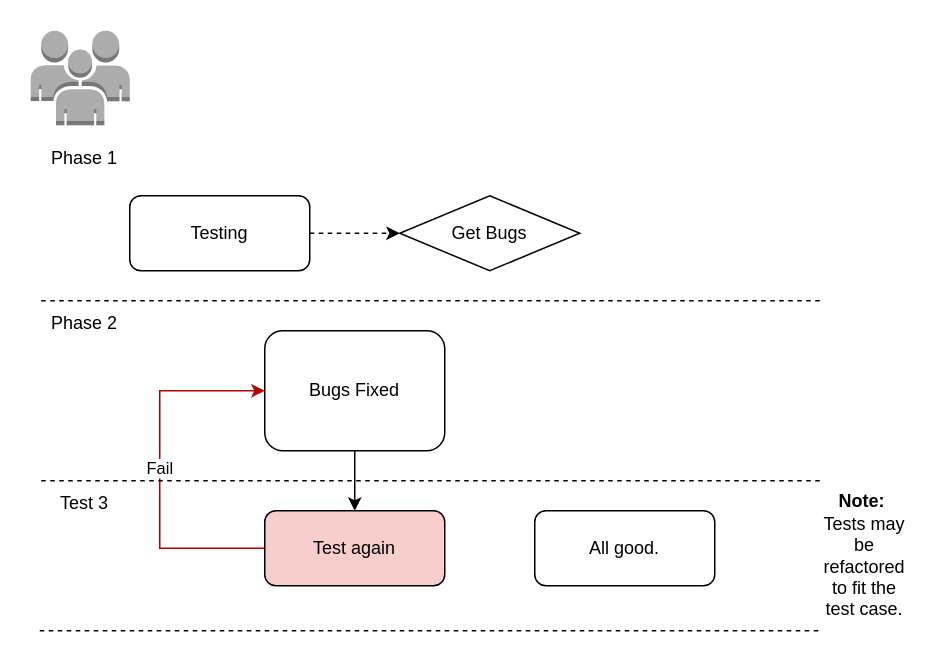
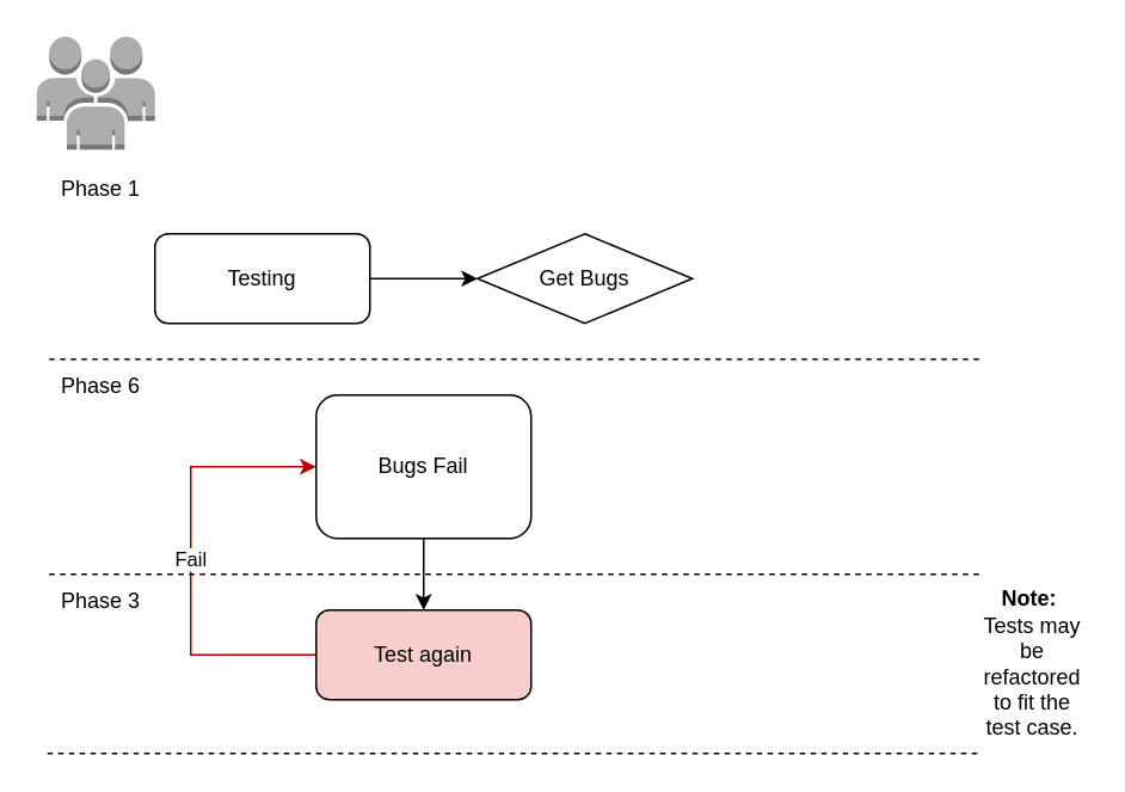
  <mxCell id="0" />
  <mxCell id="1" parent="0" />
- <mxCell id="2" style="edgeStyle=orthogonalEdgeStyle;rounded=0;orthogonalLoop=1;jettySize=auto;html=1;entryX=0;entryY=0.5;entryDx=0;entryDy=0;dashed=1;" edge="1" parent="1" source="3" target="4"><mxGeometry relative="1" as="geometry" /></mxCell>
+ <mxCell id="2" style="edgeStyle=orthogonalEdgeStyle;rounded=0;orthogonalLoop=1;jettySize=auto;html=1;entryX=0;entryY=0.5;entryDx=0;entryDy=0;" edge="1" parent="1" source="3" target="4"><mxGeometry relative="1" as="geometry" /></mxCell>
  <mxCell id="3" value="Testing" style="rounded=1;whiteSpace=wrap;html=1;" vertex="1" parent="1"><mxGeometry x="86" y="130" width="120" height="50" as="geometry" /></mxCell>
  <mxCell id="4" value="Get Bugs" style="rhombus;whiteSpace=wrap;html=1;" vertex="1" parent="1"><mxGeometry x="266" y="130" width="120" height="50" as="geometry" /></mxCell>
  <mxCell id="5" style="edgeStyle=orthogonalEdgeStyle;rounded=0;orthogonalLoop=1;jettySize=auto;html=1;entryX=0.5;entryY=0;entryDx=0;entryDy=0;" edge="1" parent="1" source="6" target="8"><mxGeometry relative="1" as="geometry" /></mxCell>
- <mxCell id="6" value="Bugs Fixed" style="rounded=1;whiteSpace=wrap;html=1;" vertex="1" parent="1"><mxGeometry x="176" y="220" width="120" height="80" as="geometry" /></mxCell>
+ <mxCell id="6" value="Bugs Fail" style="rounded=1;whiteSpace=wrap;html=1;" vertex="1" parent="1"><mxGeometry x="176" y="220" width="120" height="80" as="geometry" /></mxCell>
  <mxCell id="7" value="Fail" style="edgeStyle=orthogonalEdgeStyle;rounded=0;orthogonalLoop=1;jettySize=auto;html=1;entryX=0;entryY=0.5;entryDx=0;entryDy=0;fillColor=#e51400;strokeColor=#B20000;" edge="1" parent="1" source="8" target="6"><mxGeometry relative="1" as="geometry"><mxPoint x="26" y="250" as="targetPoint" /><Array as="points"><mxPoint x="106" y="365" /><mxPoint x="106" y="260" /></Array></mxGeometry></mxCell>
  <mxCell id="8" value="Test again" style="rounded=1;whiteSpace=wrap;html=1;fillColor=#f8cecc;" vertex="1" parent="1"><mxGeometry x="176" y="340" width="120" height="50" as="geometry" /></mxCell>
- <mxCell id="9" value="All good." style="rounded=1;whiteSpace=wrap;html=1;" vertex="1" parent="1"><mxGeometry x="356" y="340" width="120" height="50" as="geometry" /></mxCell>
  <mxCell id="10" value="" style="endArrow=none;dashed=1;html=1;rounded=0;" edge="1" parent="1"><mxGeometry width="50" height="50" relative="1" as="geometry"><mxPoint x="546" y="200" as="sourcePoint" /><mxPoint x="26" y="200" as="targetPoint" /></mxGeometry></mxCell>
  <mxCell id="11" value="" style="endArrow=none;dashed=1;html=1;rounded=0;" edge="1" parent="1"><mxGeometry width="50" height="50" relative="1" as="geometry"><mxPoint x="546" y="320" as="sourcePoint" /><mxPoint x="26" y="320" as="targetPoint" /></mxGeometry></mxCell>
  <mxCell id="12" value="" style="endArrow=none;dashed=1;html=1;rounded=0;" edge="1" parent="1"><mxGeometry width="50" height="50" relative="1" as="geometry"><mxPoint x="545" y="420" as="sourcePoint" /><mxPoint x="25" y="420" as="targetPoint" /></mxGeometry></mxCell>
  <mxCell id="13" value="Phase 1" style="text;html=1;strokeColor=none;fillColor=none;align=center;verticalAlign=middle;whiteSpace=wrap;rounded=0;" vertex="1" parent="1"><mxGeometry x="26" y="90" width="60" height="30" as="geometry" /></mxCell>
- <mxCell id="14" value="Phase 2" style="text;html=1;strokeColor=none;fillColor=none;align=center;verticalAlign=middle;whiteSpace=wrap;rounded=0;" vertex="1" parent="1"><mxGeometry x="26" y="200" width="60" height="30" as="geometry" /></mxCell>
- <mxCell id="15" value="Test 3" style="text;html=1;strokeColor=none;fillColor=none;align=center;verticalAlign=middle;whiteSpace=wrap;rounded=0;" vertex="1" parent="1"><mxGeometry x="26" y="320" width="60" height="30" as="geometry" /></mxCell>
+ <mxCell id="14" value="Phase 6" style="text;html=1;strokeColor=none;fillColor=none;align=center;verticalAlign=middle;whiteSpace=wrap;rounded=0;" vertex="1" parent="1"><mxGeometry x="26" y="200" width="60" height="30" as="geometry" /></mxCell>
+ <mxCell id="15" value="Phase 3" style="text;html=1;strokeColor=none;fillColor=none;align=center;verticalAlign=middle;whiteSpace=wrap;rounded=0;" vertex="1" parent="1"><mxGeometry x="26" y="320" width="60" height="30" as="geometry" /></mxCell>
  <mxCell id="16" value="" style="outlineConnect=0;dashed=0;verticalLabelPosition=bottom;verticalAlign=top;align=center;html=1;shape=mxgraph.aws3.users;fillColor=#ACACAC;gradientColor=none;" vertex="1" parent="1"><mxGeometry x="20" y="20" width="66" height="63" as="geometry" /></mxCell>
  <mxCell id="17" value="&lt;b&gt;Note:&amp;nbsp;&lt;/b&gt;&lt;br&gt;Tests may be refactored to fit the test case." style="text;html=1;strokeColor=none;fillColor=none;align=center;verticalAlign=middle;whiteSpace=wrap;rounded=0;" vertex="1" parent="1"><mxGeometry x="546" y="320" width="60" height="100" as="geometry" /></mxCell>
